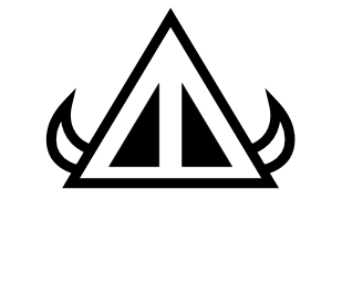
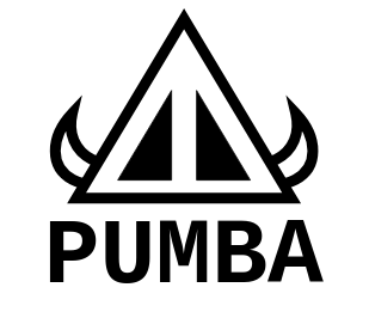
  <mxCell id="0" />
  <mxCell id="1" parent="0" />
+ <mxCell id="2" value="PUMBA" style="text;strokeColor=none;fillColor=none;align=center;verticalAlign=middle;whiteSpace=wrap;rounded=0;fontFamily=Courier New;fontSize=104;fontStyle=1;comic=0;glass=0;shadow=0;horizontal=1;labelBackgroundColor=none;labelBorderColor=none;spacing=2;spacingTop=0;html=1;" vertex="1" parent="1"><mxGeometry x="20" y="240" width="370" height="92" as="geometry" /></mxCell>
  <mxCell id="3" value="" style="group" vertex="1" connectable="0" parent="1"><mxGeometry x="53" y="20" width="304" height="200" as="geometry" /></mxCell>
  <mxCell id="4" value="" style="verticalLabelPosition=bottom;verticalAlign=top;html=1;shape=mxgraph.basic.moon;direction=east;rotation=30;flipH=1;strokeWidth=12;" vertex="1" parent="3"><mxGeometry x="196" y="98" width="108" height="100" as="geometry" /></mxCell>
  <mxCell id="5" value="" style="verticalLabelPosition=bottom;verticalAlign=top;html=1;shape=mxgraph.basic.moon;direction=east;rotation=-30;strokeWidth=12;" vertex="1" parent="3"><mxGeometry y="98" width="108" height="100" as="geometry" /></mxCell>
  <mxCell id="6" value="" style="triangle;whiteSpace=wrap;html=1;direction=north;strokeWidth=12;fillColor=#ffffff;" vertex="1" parent="3"><mxGeometry x="32" width="240" height="200" as="geometry" /></mxCell>
  <mxCell id="7" value="" style="verticalLabelPosition=bottom;verticalAlign=top;html=1;shape=mxgraph.basic.orthogonal_triangle;fillColor=#000000;" vertex="1" parent="3"><mxGeometry x="166" y="80" width="60" height="100" as="geometry" /></mxCell>
  <mxCell id="8" value="" style="verticalLabelPosition=bottom;verticalAlign=top;html=1;shape=mxgraph.basic.orthogonal_triangle;flipH=1;strokeColor=#000000;fillColor=#000000;" vertex="1" parent="3"><mxGeometry x="78" y="80" width="60" height="100" as="geometry" /></mxCell>
